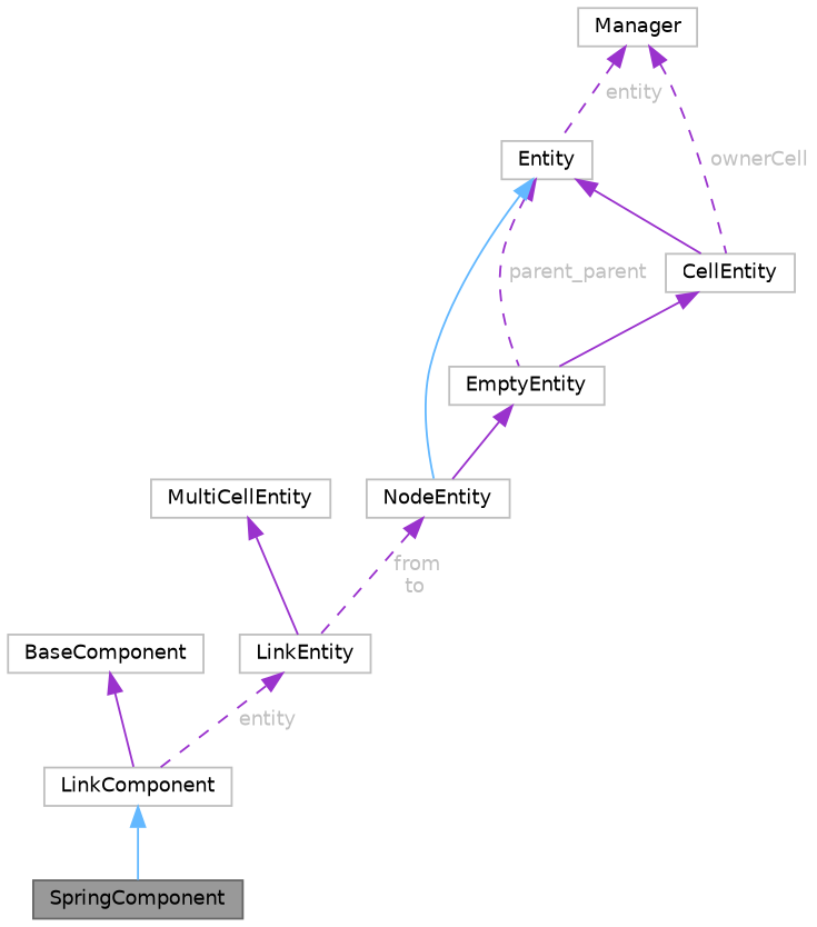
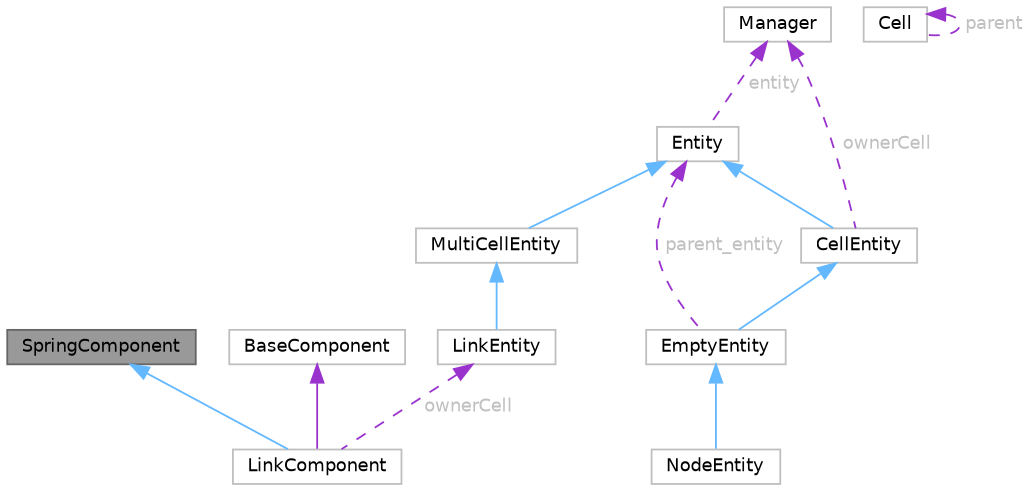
  digraph {
    node [color=grey75 fillcolor=white fontname=Helvetica fontsize=10 shape=box style=filled]
    edge [color=darkorchid3 dir=back fontname=Helvetica fontsize=10 labelfontname=Helvetica labelfontsize=10 style=solid]
    n1 [color=gray40 fillcolor=grey60 fontcolor=black height=0.2 label=SpringComponent width=0.4]
    n2 [height=0.2 label=LinkComponent width=0.4]
    n3 [height=0.2 label=BaseComponent width=0.4]
    n4 [height=0.2 label=LinkEntity width=0.4]
    n5 [height=0.2 label=MultiCellEntity width=0.4]
    n6 [height=0.2 label=Entity width=0.4]
    n7 [height=0.2 label=EmptyEntity width=0.4]
    n8 [height=0.2 label=CellEntity width=0.4]
    n9 [height=0.2 label=NodeEntity width=0.4]
    n10 [height=0.2 label=Manager width=0.4]
-   n2 -> n1 [color=steelblue1]
+   n11 [height=0.2 label=Cell width=0.4]
+   n1 -> n2 [color=steelblue1]
    n3 -> n2
-   n4 -> n2 [fontcolor=grey label=" entity" style=dashed]
-   n5 -> n4
-   n6 -> n9 [color=steelblue1]
-   n6 -> n7 [fontcolor=grey label=" parent_parent" style=dashed]
-   n6 -> n8
-   n7 -> n9
-   n8 -> n7
-   n9 -> n4 [fontcolor=grey label=" from\nto" style=dashed]
+   n4 -> n2 [fontcolor=grey label=" ownerCell" style=dashed]
+   n5 -> n4 [color=steelblue1]
+   n6 -> n5 [color=steelblue1]
+   n6 -> n7 [fontcolor=grey label=" parent_entity" style=dashed]
+   n6 -> n8 [color=steelblue1]
+   n7 -> n9 [color=steelblue1]
+   n8 -> n7 [color=steelblue1]
    n10 -> n6 [fontcolor=grey label=" entity" style=dashed]
    n10 -> n8 [fontcolor=grey label=" ownerCell" style=dashed]
+   n11 -> n11 [fontcolor=grey label=" parent" style=dashed]
  }
